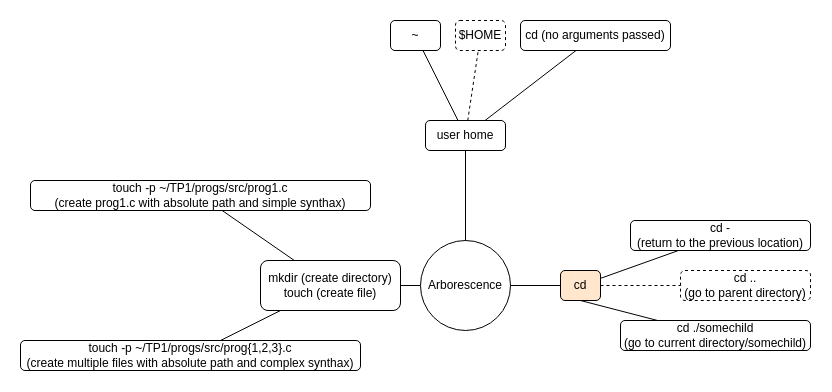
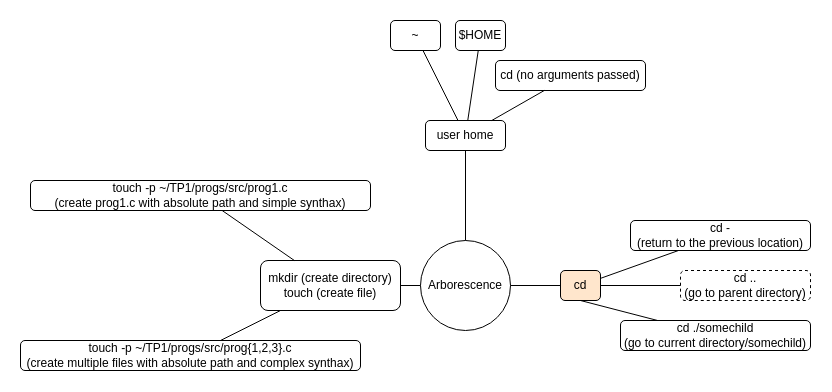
  <mxCell id="0" />
  <mxCell id="1" parent="0" />
  <mxCell id="2" value="Arborescence" style="ellipse;whiteSpace=wrap;html=1;aspect=fixed;" vertex="1" parent="1"><mxGeometry x="420" y="240" width="90" height="90" as="geometry" /></mxCell>
  <mxCell id="3" value="user home" style="rounded=1;whiteSpace=wrap;html=1;" vertex="1" parent="1"><mxGeometry x="425" y="120" width="80" height="30" as="geometry" /></mxCell>
  <mxCell id="4" value="" style="endArrow=none;html=1;" edge="1" parent="1" source="2" target="3"><mxGeometry width="50" height="50" relative="1" as="geometry"><mxPoint x="440" y="310" as="sourcePoint" /><mxPoint x="490" y="260" as="targetPoint" /></mxGeometry></mxCell>
  <mxCell id="5" value="~" style="rounded=1;whiteSpace=wrap;html=1;" vertex="1" parent="1"><mxGeometry x="390" y="20" width="50" height="30" as="geometry" /></mxCell>
- <mxCell id="6" value="$HOME" style="rounded=1;whiteSpace=wrap;html=1;dashed=1;" vertex="1" parent="1"><mxGeometry x="455" y="20" width="50" height="30" as="geometry" /></mxCell>
- <mxCell id="7" value="cd (no arguments passed)" style="rounded=1;whiteSpace=wrap;html=1;" vertex="1" parent="1"><mxGeometry x="520" y="20" width="150" height="30" as="geometry" /></mxCell>
+ <mxCell id="6" value="$HOME" style="rounded=1;whiteSpace=wrap;html=1;" vertex="1" parent="1"><mxGeometry x="455" y="20" width="50" height="30" as="geometry" /></mxCell>
+ <mxCell id="7" value="cd (no arguments passed)" style="rounded=1;whiteSpace=wrap;html=1;" vertex="1" parent="1"><mxGeometry x="495" y="60" width="150" height="30" as="geometry" /></mxCell>
  <mxCell id="8" value="" style="endArrow=none;html=1;" edge="1" parent="1" source="3" target="5"><mxGeometry width="50" height="50" relative="1" as="geometry"><mxPoint x="475" y="250" as="sourcePoint" /><mxPoint x="475" y="160" as="targetPoint" /></mxGeometry></mxCell>
- <mxCell id="9" value="" style="endArrow=none;html=1;dashed=1;" edge="1" parent="1" source="3" target="6"><mxGeometry width="50" height="50" relative="1" as="geometry"><mxPoint x="467.5" y="130" as="sourcePoint" /><mxPoint x="432.5" y="60" as="targetPoint" /></mxGeometry></mxCell>
+ <mxCell id="9" value="" style="endArrow=none;html=1;" edge="1" parent="1" source="3" target="6"><mxGeometry width="50" height="50" relative="1" as="geometry"><mxPoint x="467.5" y="130" as="sourcePoint" /><mxPoint x="432.5" y="60" as="targetPoint" /></mxGeometry></mxCell>
  <mxCell id="10" value="" style="endArrow=none;html=1;" edge="1" parent="1" source="3" target="7"><mxGeometry width="50" height="50" relative="1" as="geometry"><mxPoint x="477.25" y="130" as="sourcePoint" /><mxPoint x="487.75" y="60" as="targetPoint" /></mxGeometry></mxCell>
  <mxCell id="11" value="cd" style="rounded=1;whiteSpace=wrap;html=1;fillColor=#ffe6cc;" vertex="1" parent="1"><mxGeometry x="560" y="270" width="40" height="30" as="geometry" /></mxCell>
  <mxCell id="12" value="cd -&lt;br&gt;(return to the previous location)" style="rounded=1;whiteSpace=wrap;html=1;" vertex="1" parent="1"><mxGeometry x="630" y="220" width="180" height="30" as="geometry" /></mxCell>
  <mxCell id="13" value="cd ..&lt;br&gt;(go to parent directory)" style="rounded=1;whiteSpace=wrap;html=1;dashed=1;" vertex="1" parent="1"><mxGeometry x="680" y="270" width="130" height="30" as="geometry" /></mxCell>
  <mxCell id="14" value="cd ./somechild&lt;br&gt;(go to current directory/somechild)" style="rounded=1;whiteSpace=wrap;html=1;" vertex="1" parent="1"><mxGeometry x="620" y="320" width="190" height="30" as="geometry" /></mxCell>
  <mxCell id="15" value="" style="endArrow=none;html=1;" edge="1" parent="1" source="11" target="12"><mxGeometry width="50" height="50" relative="1" as="geometry"><mxPoint x="475" y="250" as="sourcePoint" /><mxPoint x="475" y="160" as="targetPoint" /></mxGeometry></mxCell>
- <mxCell id="16" value="" style="endArrow=none;html=1;dashed=1;" edge="1" parent="1" source="11" target="13"><mxGeometry width="50" height="50" relative="1" as="geometry"><mxPoint x="610" y="289.667" as="sourcePoint" /><mxPoint x="683.75" y="270" as="targetPoint" /></mxGeometry></mxCell>
+ <mxCell id="16" value="" style="endArrow=none;html=1;" edge="1" parent="1" source="11" target="13"><mxGeometry width="50" height="50" relative="1" as="geometry"><mxPoint x="610" y="289.667" as="sourcePoint" /><mxPoint x="683.75" y="270" as="targetPoint" /></mxGeometry></mxCell>
  <mxCell id="17" value="" style="endArrow=none;html=1;exitX=0.5;exitY=1;exitDx=0;exitDy=0;" edge="1" parent="1" source="11" target="14"><mxGeometry width="50" height="50" relative="1" as="geometry"><mxPoint x="610" y="295" as="sourcePoint" /><mxPoint x="640" y="295" as="targetPoint" /></mxGeometry></mxCell>
  <mxCell id="18" value="" style="endArrow=none;html=1;" edge="1" parent="1" source="2" target="11"><mxGeometry width="50" height="50" relative="1" as="geometry"><mxPoint x="475" y="250" as="sourcePoint" /><mxPoint x="475" y="160" as="targetPoint" /></mxGeometry></mxCell>
  <mxCell id="19" value="mkdir (create directory)&lt;br&gt;touch (create file)" style="rounded=1;whiteSpace=wrap;html=1;" vertex="1" parent="1"><mxGeometry x="260" y="260" width="140" height="50" as="geometry" /></mxCell>
  <mxCell id="20" value="" style="endArrow=none;html=1;" edge="1" parent="1" source="19" target="2"><mxGeometry width="50" height="50" relative="1" as="geometry"><mxPoint x="475" y="250" as="sourcePoint" /><mxPoint x="475" y="160" as="targetPoint" /></mxGeometry></mxCell>
  <mxCell id="21" value="touch -p ~/TP1/progs/src/prog1.c&lt;br&gt;(create prog1.c with absolute path and simple synthax)" style="rounded=1;whiteSpace=wrap;html=1;" vertex="1" parent="1"><mxGeometry x="30" y="180" width="340" height="30" as="geometry" /></mxCell>
  <mxCell id="22" value="touch -p ~/TP1/progs/src/prog{1,2,3}.c&lt;br&gt;(create multiple files with absolute path and complex synthax)" style="rounded=1;whiteSpace=wrap;html=1;" vertex="1" parent="1"><mxGeometry x="20" y="340" width="340" height="30" as="geometry" /></mxCell>
  <mxCell id="23" value="" style="endArrow=none;html=1;" edge="1" parent="1" source="19" target="21"><mxGeometry width="50" height="50" relative="1" as="geometry"><mxPoint x="475" y="250" as="sourcePoint" /><mxPoint x="475" y="160" as="targetPoint" /></mxGeometry></mxCell>
  <mxCell id="24" value="" style="endArrow=none;html=1;" edge="1" parent="1" source="19" target="22"><mxGeometry width="50" height="50" relative="1" as="geometry"><mxPoint x="432.407" y="280.48" as="sourcePoint" /><mxPoint x="254.167" y="220" as="targetPoint" /></mxGeometry></mxCell>
